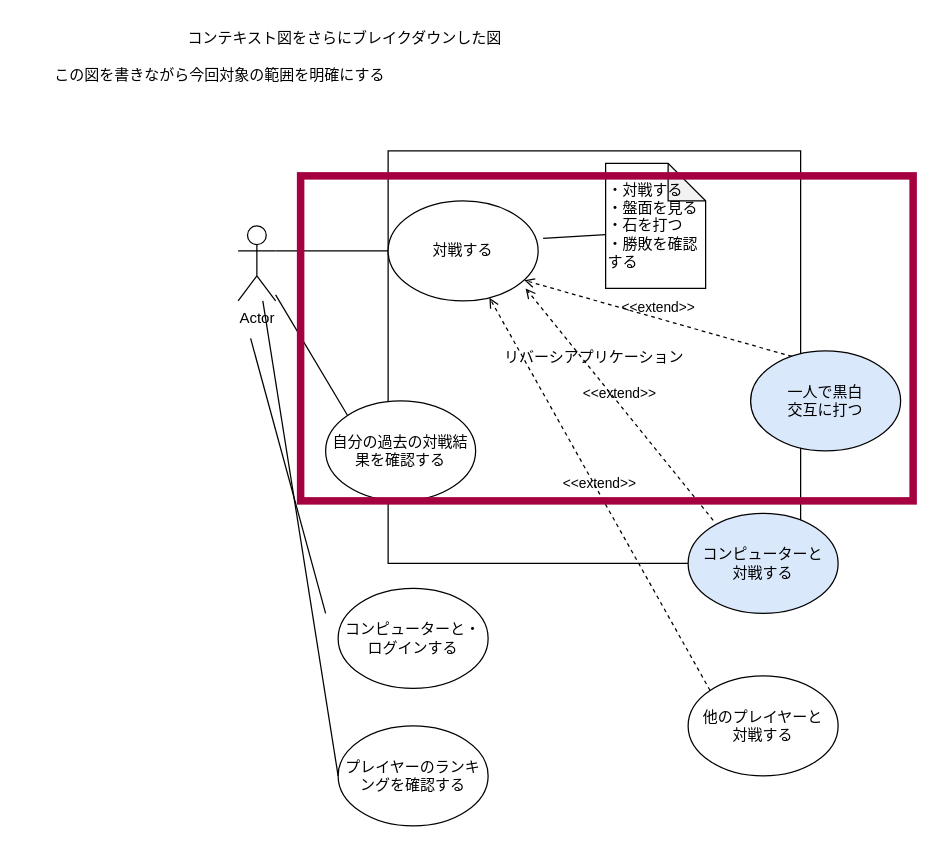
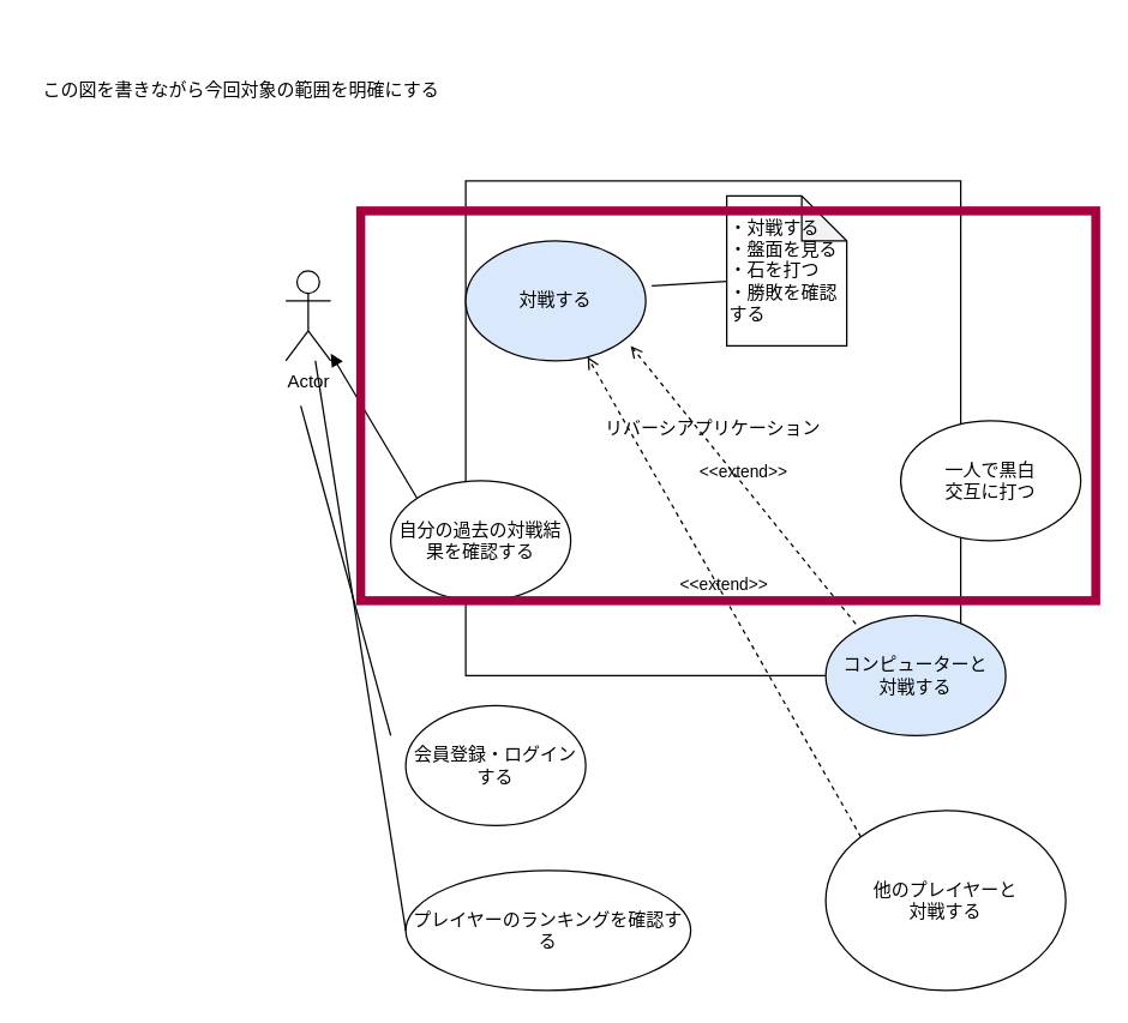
  <mxCell id="0" />
  <mxCell id="1" parent="0" />
  <mxCell id="2" value="Actor" style="shape=umlActor;verticalLabelPosition=bottom;verticalAlign=top;html=1;" vertex="1" parent="1"><mxGeometry x="190" y="180" width="30" height="60" as="geometry" /></mxCell>
  <mxCell id="3" value="リバーシアプリケーション" style="whiteSpace=wrap;html=1;aspect=fixed;" vertex="1" parent="1"><mxGeometry x="310" y="120" width="330" height="330" as="geometry" /></mxCell>
- <mxCell id="4" value="対戦する" style="ellipse;whiteSpace=wrap;html=1;" vertex="1" parent="1"><mxGeometry x="310" y="160" width="120" height="80" as="geometry" /></mxCell>
- <mxCell id="5" value="" style="endArrow=none;html=1;exitX=1;exitY=0.333;exitDx=0;exitDy=0;exitPerimeter=0;entryX=0;entryY=0.5;entryDx=0;entryDy=0;" edge="1" parent="1" source="2" target="4"><mxGeometry width="50" height="50" relative="1" as="geometry"><mxPoint x="250" y="230" as="sourcePoint" /><mxPoint x="300" y="180" as="targetPoint" /></mxGeometry></mxCell>
+ <mxCell id="4" value="対戦する" style="ellipse;whiteSpace=wrap;html=1;fillColor=#dae8fc;" vertex="1" parent="1"><mxGeometry x="310" y="160" width="120" height="80" as="geometry" /></mxCell>
  <mxCell id="6" value="・対戦する&lt;br&gt;・盤面を見る&lt;br&gt;・石を打つ&lt;br&gt;・勝敗を確認する" style="shape=note;whiteSpace=wrap;html=1;backgroundOutline=1;darkOpacity=0.05;align=left;" vertex="1" parent="1"><mxGeometry x="484" y="130" width="80" height="100" as="geometry" /></mxCell>
  <mxCell id="7" value="" style="endArrow=none;html=1;entryX=0;entryY=0.57;entryDx=0;entryDy=0;entryPerimeter=0;" edge="1" parent="1" target="6"><mxGeometry width="50" height="50" relative="1" as="geometry"><mxPoint x="434" y="190" as="sourcePoint" /><mxPoint x="484" y="140" as="targetPoint" /></mxGeometry></mxCell>
  <mxCell id="8" value="自分の過去の対戦結果を確認する" style="ellipse;whiteSpace=wrap;html=1;" vertex="1" parent="1"><mxGeometry x="260" y="320" width="120" height="80" as="geometry" /></mxCell>
- <mxCell id="9" value="コンピューターと・ログインする" style="ellipse;whiteSpace=wrap;html=1;" vertex="1" parent="1"><mxGeometry x="270" y="470" width="120" height="80" as="geometry" /></mxCell>
- <mxCell id="10" value="一人で黒白&lt;br&gt;交互に打つ" style="ellipse;whiteSpace=wrap;html=1;fillColor=#dae8fc;" vertex="1" parent="1"><mxGeometry x="600" y="280" width="120" height="80" as="geometry" /></mxCell>
+ <mxCell id="9" value="会員登録・ログインする" style="ellipse;whiteSpace=wrap;html=1;" vertex="1" parent="1"><mxGeometry x="270" y="470" width="120" height="80" as="geometry" /></mxCell>
+ <mxCell id="10" value="一人で黒白&lt;br&gt;交互に打つ" style="ellipse;whiteSpace=wrap;html=1;" vertex="1" parent="1"><mxGeometry x="600" y="280" width="120" height="80" as="geometry" /></mxCell>
  <mxCell id="11" value="コンピューターと&lt;br&gt;対戦する" style="ellipse;whiteSpace=wrap;html=1;fillColor=#dae8fc;" vertex="1" parent="1"><mxGeometry x="550" y="410" width="120" height="80" as="geometry" /></mxCell>
- <mxCell id="12" value="他のプレイヤーと&lt;br&gt;対戦する" style="ellipse;whiteSpace=wrap;html=1;" vertex="1" parent="1"><mxGeometry x="550" y="540" width="120" height="80" as="geometry" /></mxCell>
+ <mxCell id="12" value="他のプレイヤーと&lt;br&gt;対戦する" style="ellipse;whiteSpace=wrap;html=1;" vertex="1" parent="1"><mxGeometry x="550" y="540" width="160" height="120" as="geometry" /></mxCell>
  <mxCell id="13" value="&amp;lt;&amp;lt;extend&amp;gt;&amp;gt;" style="html=1;verticalAlign=bottom;labelBackgroundColor=none;endArrow=open;endFill=0;dashed=1;exitX=0;exitY=0;exitDx=0;exitDy=0;" edge="1" parent="1" source="12" target="4"><mxGeometry width="160" relative="1" as="geometry"><mxPoint x="330" y="500" as="sourcePoint" /><mxPoint x="490" y="500" as="targetPoint" /></mxGeometry></mxCell>
  <mxCell id="14" value="&amp;lt;&amp;lt;extend&amp;gt;&amp;gt;" style="html=1;verticalAlign=bottom;labelBackgroundColor=none;endArrow=open;endFill=0;dashed=1;exitX=0.167;exitY=0.069;exitDx=0;exitDy=0;exitPerimeter=0;" edge="1" parent="1" source="11"><mxGeometry width="160" relative="1" as="geometry"><mxPoint x="523.144" y="469.996" as="sourcePoint" /><mxPoint x="420" y="230" as="targetPoint" /></mxGeometry></mxCell>
- <mxCell id="15" value="&amp;lt;&amp;lt;extend&amp;gt;&amp;gt;" style="html=1;verticalAlign=bottom;labelBackgroundColor=none;endArrow=open;endFill=0;dashed=1;exitX=0.275;exitY=0.056;exitDx=0;exitDy=0;exitPerimeter=0;entryX=0.908;entryY=0.794;entryDx=0;entryDy=0;entryPerimeter=0;" edge="1" parent="1" source="10" target="4"><mxGeometry width="160" relative="1" as="geometry"><mxPoint x="542.04" y="358.96" as="sourcePoint" /><mxPoint x="450" y="330" as="targetPoint" /></mxGeometry></mxCell>
- <mxCell id="16" value="" style="endArrow=none;html=1;exitX=0;exitY=0;exitDx=0;exitDy=0;" edge="1" parent="1" source="8" target="2"><mxGeometry width="50" height="50" relative="1" as="geometry"><mxPoint x="410" y="300" as="sourcePoint" /><mxPoint x="460" y="250" as="targetPoint" /></mxGeometry></mxCell>
+ <mxCell id="16" value="" style="endArrow=block;html=1;exitX=0;exitY=0;exitDx=0;exitDy=0;" edge="1" parent="1" source="8" target="2"><mxGeometry width="50" height="50" relative="1" as="geometry"><mxPoint x="410" y="300" as="sourcePoint" /><mxPoint x="460" y="250" as="targetPoint" /></mxGeometry></mxCell>
  <mxCell id="17" value="" style="endArrow=none;html=1;" edge="1" parent="1"><mxGeometry width="50" height="50" relative="1" as="geometry"><mxPoint x="260" y="490" as="sourcePoint" /><mxPoint x="200" y="270" as="targetPoint" /></mxGeometry></mxCell>
- <mxCell id="18" value="プレイヤーのランキングを確認する" style="ellipse;whiteSpace=wrap;html=1;" vertex="1" parent="1"><mxGeometry x="270" y="580" width="120" height="80" as="geometry" /></mxCell>
+ <mxCell id="18" value="プレイヤーのランキングを確認する" style="ellipse;whiteSpace=wrap;html=1;" vertex="1" parent="1"><mxGeometry x="270" y="580" width="190" height="80" as="geometry" /></mxCell>
  <mxCell id="19" value="" style="endArrow=none;html=1;exitX=0;exitY=0.5;exitDx=0;exitDy=0;" edge="1" parent="1" source="18" target="2"><mxGeometry width="50" height="50" relative="1" as="geometry"><mxPoint x="410" y="470" as="sourcePoint" /><mxPoint x="460" y="420" as="targetPoint" /></mxGeometry></mxCell>
  <mxCell id="20" value="" style="rounded=0;whiteSpace=wrap;html=1;fillColor=none;fontColor=#ffffff;strokeColor=#A50040;strokeWidth=6;" vertex="1" parent="1"><mxGeometry x="240" y="140" width="490" height="260" as="geometry" /></mxCell>
- <mxCell id="21" value="コンテキスト図をさらにブレイクダウンした図" style="text;html=1;align=center;verticalAlign=middle;resizable=0;points=[];autosize=1;strokeColor=none;fillColor=none;" vertex="1" parent="1"><mxGeometry x="140" y="20" width="270" height="20" as="geometry" /></mxCell>
- <mxCell id="22" value="この図を書きながら今回対象の範囲を明確にする" style="text;html=1;align=center;verticalAlign=middle;resizable=0;points=[];autosize=1;strokeColor=none;fillColor=none;" vertex="1" parent="1"><mxGeometry x="35" y="50" width="280" height="20" as="geometry" /></mxCell>
+ <mxCell id="22" value="この図を書きながら今回対象の範囲を明確にする" style="text;html=1;align=center;verticalAlign=middle;resizable=0;points=[];autosize=1;strokeColor=none;fillColor=none;" vertex="1" parent="1"><mxGeometry x="20" y="50" width="280" height="20" as="geometry" /></mxCell>
